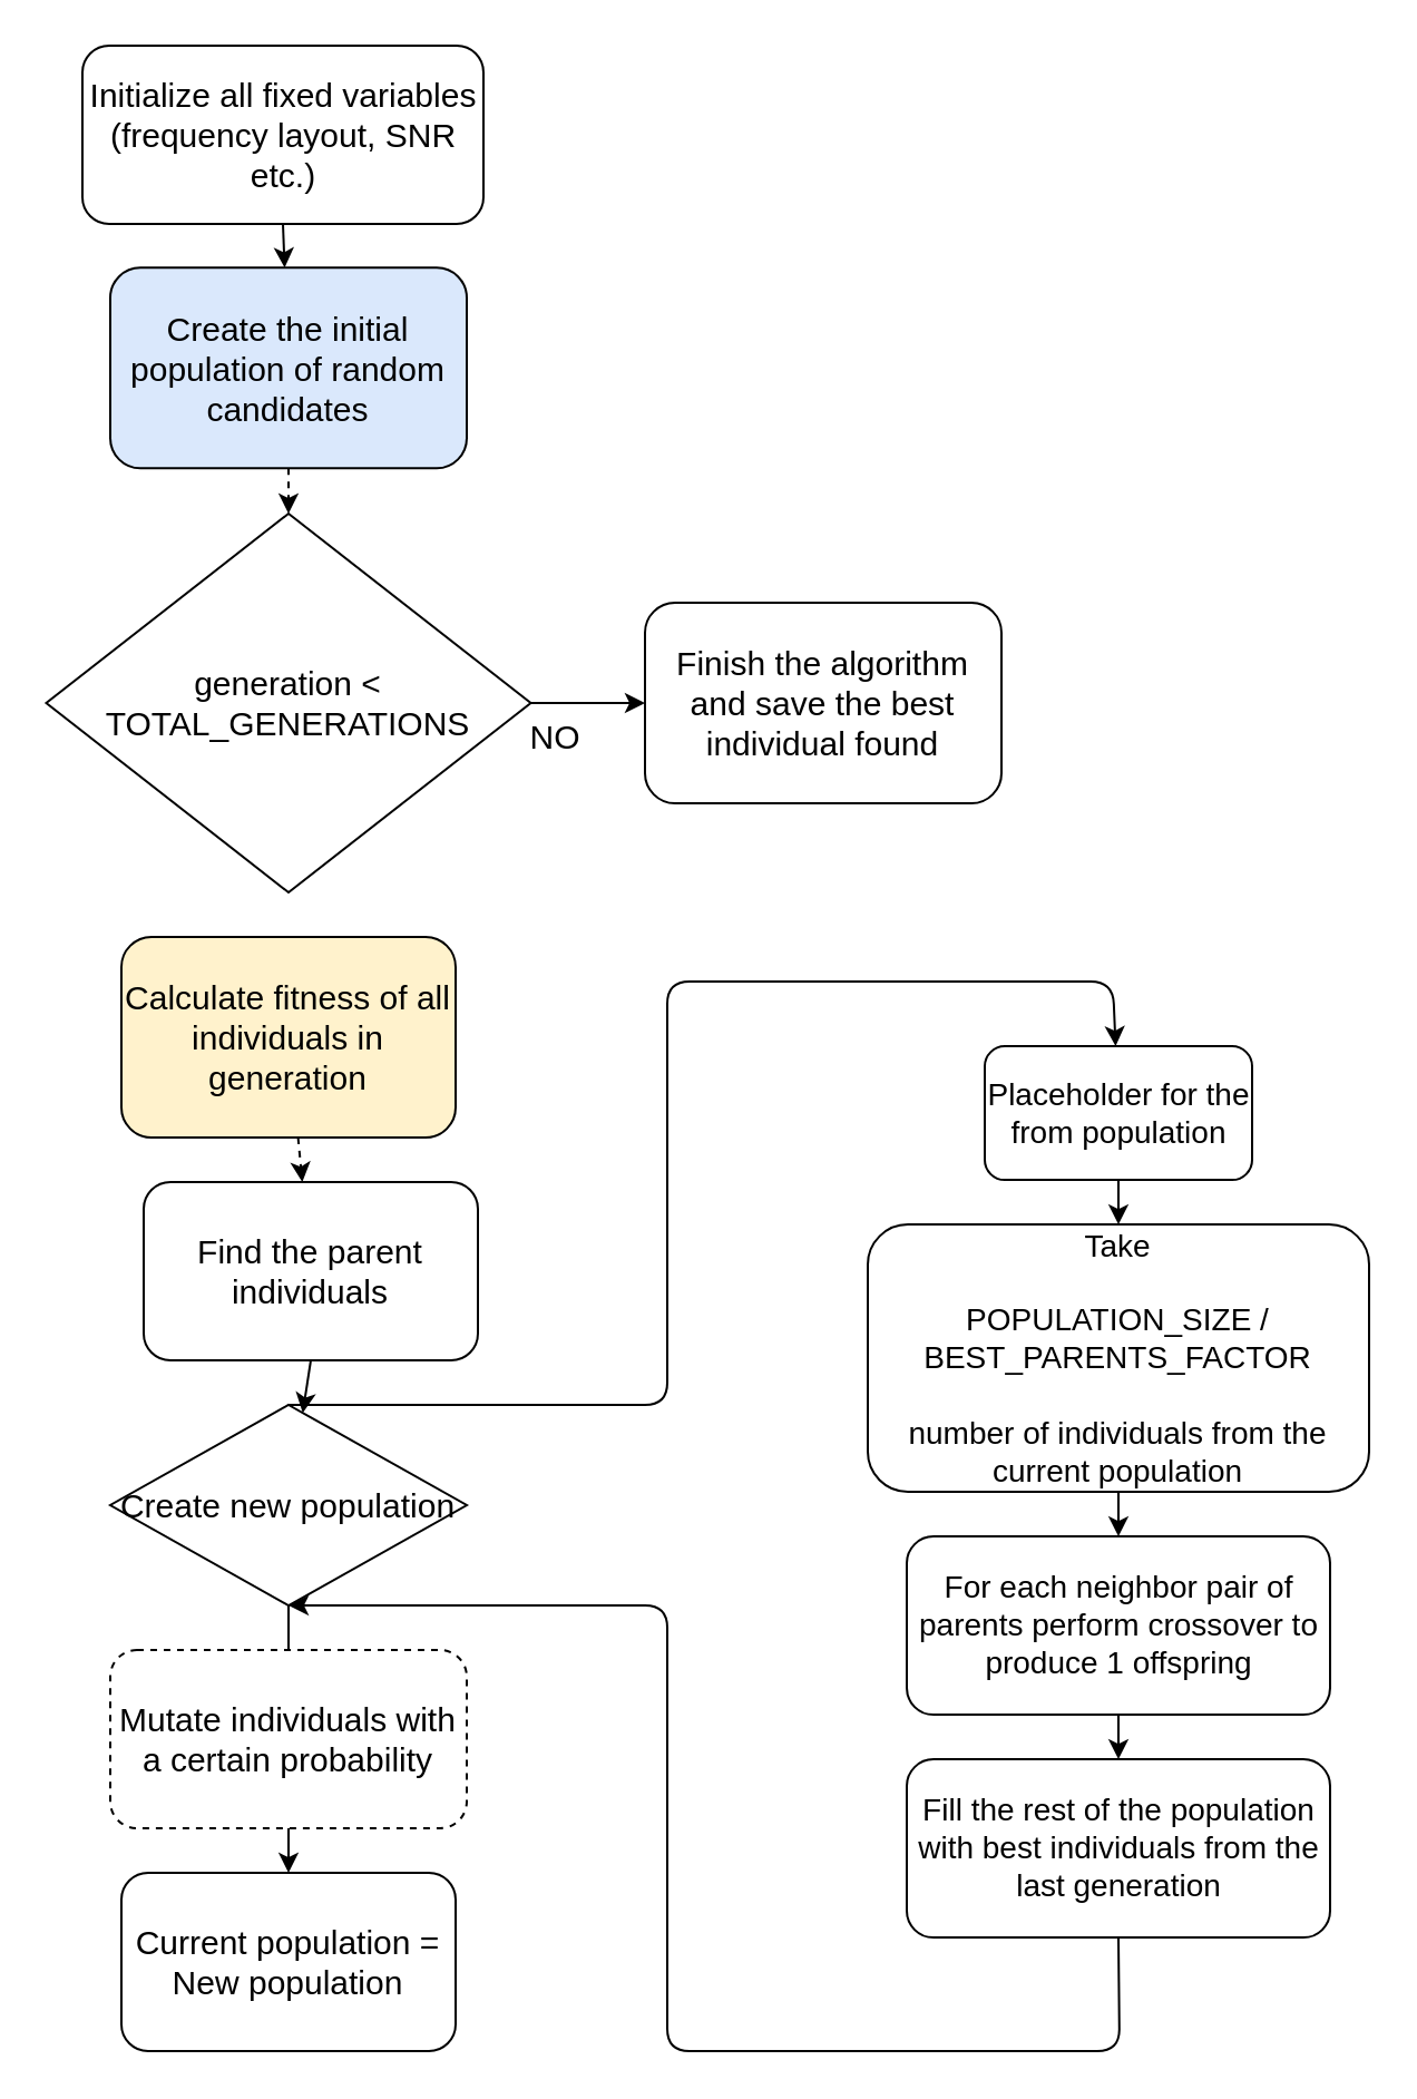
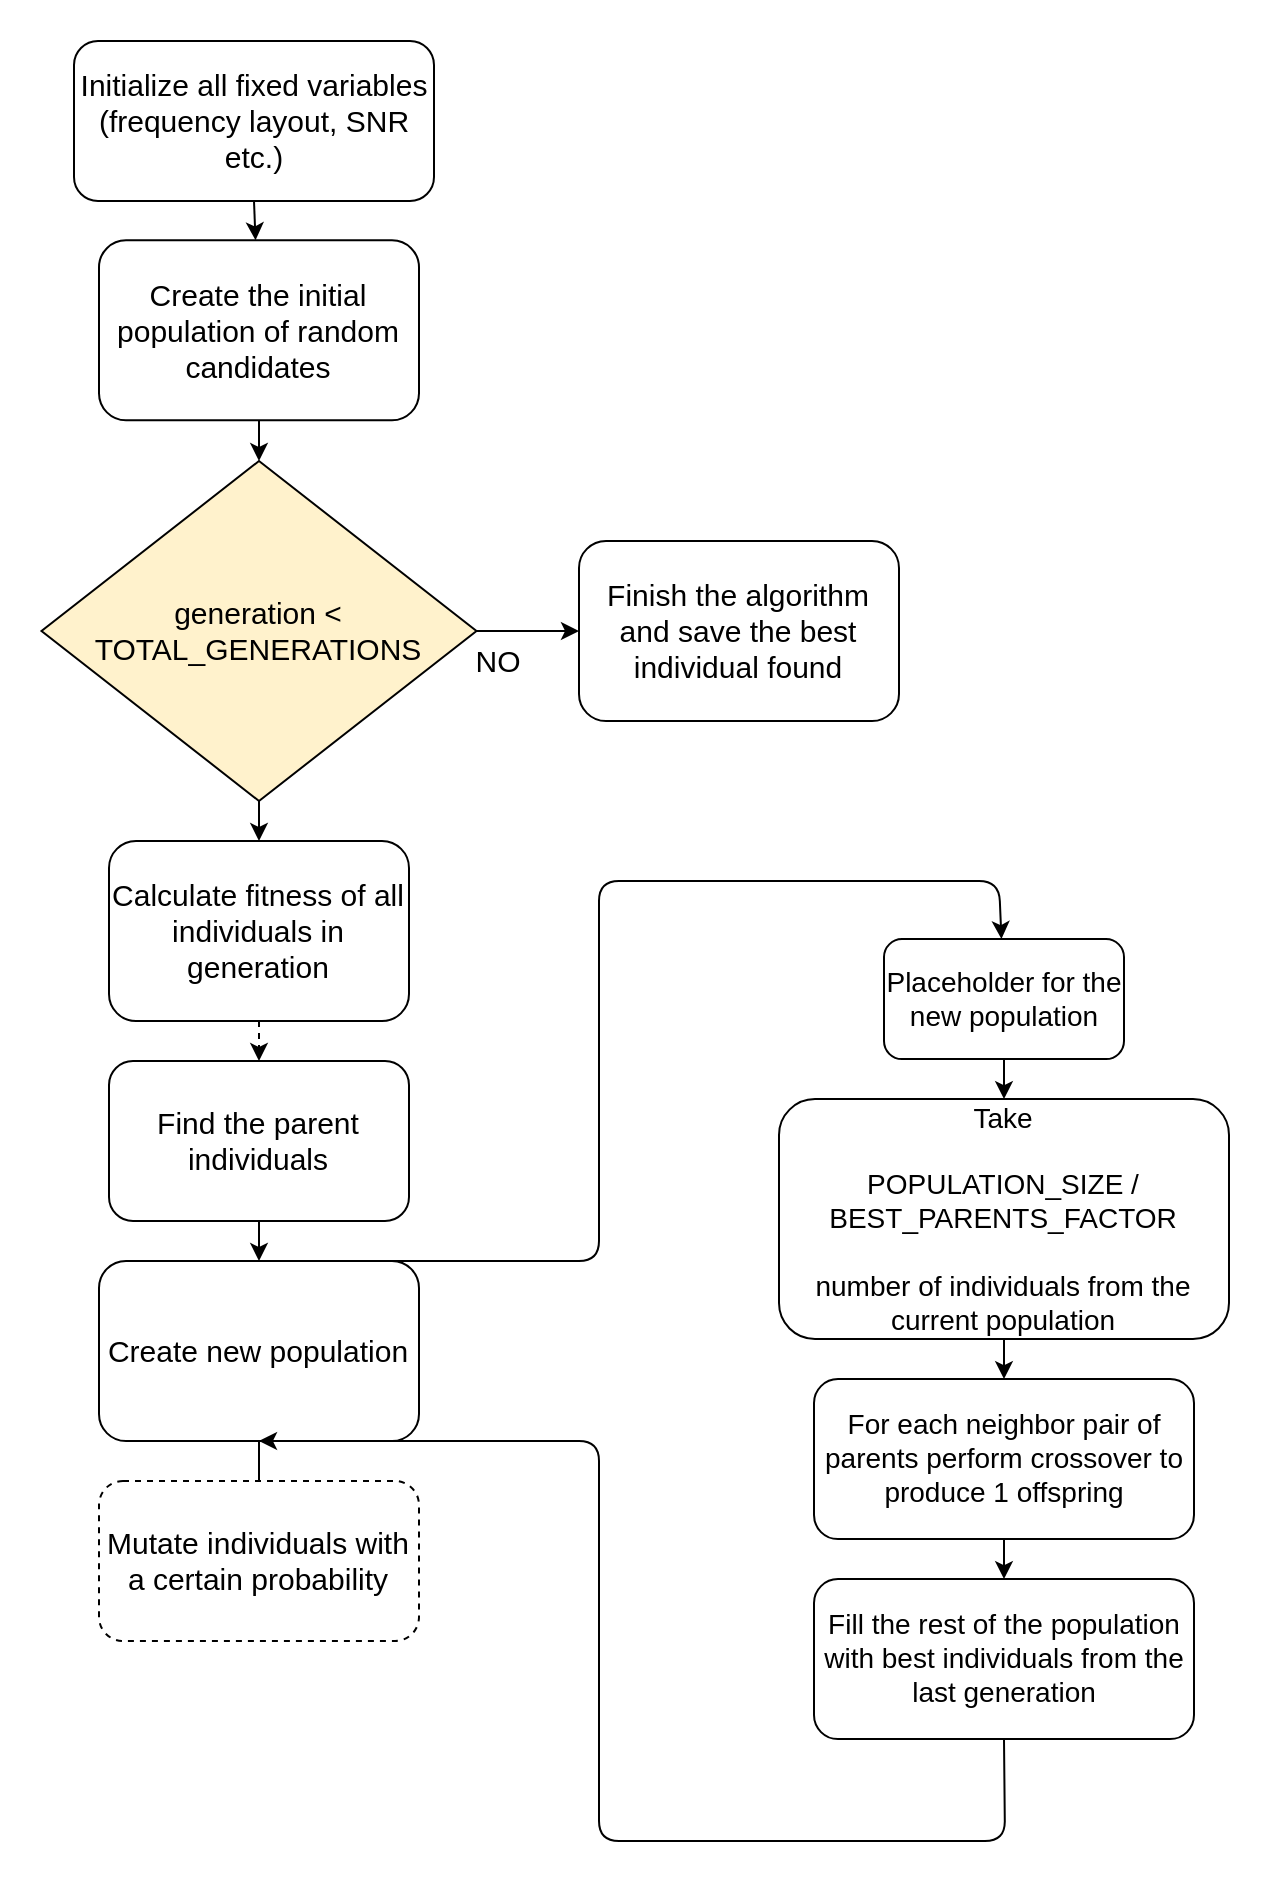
  <mxCell id="0" />
  <mxCell id="1" parent="0" />
  <mxCell id="2" value="Initialize all fixed variables (frequency layout, SNR etc.)" style="rounded=1;whiteSpace=wrap;html=1;fontSize=15;" vertex="1" parent="1"><mxGeometry x="36.5" y="20" width="180" height="80" as="geometry" /></mxCell>
- <mxCell id="3" value="Create the initial population of random candidates" style="rounded=1;whiteSpace=wrap;html=1;fontSize=15;fillColor=#dae8fc;" vertex="1" parent="1"><mxGeometry x="49" y="119.65" width="160" height="90" as="geometry" /></mxCell>
- <mxCell id="4" value="Calculate fitness of all individuals in generation" style="rounded=1;whiteSpace=wrap;html=1;fontSize=15;fillColor=#fff2cc;" vertex="1" parent="1"><mxGeometry x="54" y="420" width="150" height="90" as="geometry" /></mxCell>
- <mxCell id="5" value="generation &amp;lt; TOTAL_GENERATIONS" style="rhombus;whiteSpace=wrap;html=1;fontSize=15;" vertex="1" parent="1"><mxGeometry x="20.25" y="230" width="217.5" height="170" as="geometry" /></mxCell>
- <mxCell id="6" value="Find the parent individuals" style="rounded=1;whiteSpace=wrap;html=1;fontSize=15;" vertex="1" parent="1"><mxGeometry x="64" y="530" width="150" height="80" as="geometry" /></mxCell>
- <mxCell id="7" value="Create new population" style="rhombus;whiteSpace=wrap;html=1;fontSize=15;" vertex="1" parent="1"><mxGeometry x="49" y="630" width="160" height="90" as="geometry" /></mxCell>
+ <mxCell id="3" value="Create the initial population of random candidates" style="rounded=1;whiteSpace=wrap;html=1;fontSize=15;" vertex="1" parent="1"><mxGeometry x="49" y="119.65" width="160" height="90" as="geometry" /></mxCell>
+ <mxCell id="4" value="Calculate fitness of all individuals in generation" style="rounded=1;whiteSpace=wrap;html=1;fontSize=15;" vertex="1" parent="1"><mxGeometry x="54" y="420" width="150" height="90" as="geometry" /></mxCell>
+ <mxCell id="5" value="generation &amp;lt; TOTAL_GENERATIONS" style="rhombus;whiteSpace=wrap;html=1;fontSize=15;fillColor=#fff2cc;" vertex="1" parent="1"><mxGeometry x="20.25" y="230" width="217.5" height="170" as="geometry" /></mxCell>
+ <mxCell id="6" value="Find the parent individuals" style="rounded=1;whiteSpace=wrap;html=1;fontSize=15;" vertex="1" parent="1"><mxGeometry x="54" y="530" width="150" height="80" as="geometry" /></mxCell>
+ <mxCell id="7" value="Create new population" style="rounded=1;whiteSpace=wrap;html=1;fontSize=15;" vertex="1" parent="1"><mxGeometry x="49" y="630" width="160" height="90" as="geometry" /></mxCell>
  <mxCell id="8" value="Mutate individuals with a certain probability" style="rounded=1;whiteSpace=wrap;html=1;fontSize=15;dashed=1;" vertex="1" parent="1"><mxGeometry x="49" y="740" width="160" height="80" as="geometry" /></mxCell>
- <mxCell id="9" value="Current population = New population" style="rounded=1;whiteSpace=wrap;html=1;fontSize=15;" vertex="1" parent="1"><mxGeometry x="54" y="840" width="150" height="80" as="geometry" /></mxCell>
- <mxCell id="10" value="" style="endArrow=classic;html=1;exitX=0.5;exitY=1;exitDx=0;exitDy=0;fontSize=15;" edge="1" parent="1" source="8" target="9"><mxGeometry width="50" height="50" relative="1" as="geometry"><mxPoint x="39" y="890" as="sourcePoint" /><mxPoint x="89" y="840" as="targetPoint" /></mxGeometry></mxCell>
  <mxCell id="11" value="" style="endArrow=none;html=1;exitX=0.5;exitY=1;exitDx=0;exitDy=0;fontSize=15;" edge="1" parent="1" source="7" target="8"><mxGeometry width="50" height="50" relative="1" as="geometry"><mxPoint x="39" y="890" as="sourcePoint" /><mxPoint x="89" y="840" as="targetPoint" /></mxGeometry></mxCell>
  <mxCell id="12" value="" style="endArrow=classic;html=1;exitX=0.5;exitY=1;exitDx=0;exitDy=0;fontSize=15;" edge="1" parent="1" source="6" target="7"><mxGeometry width="50" height="50" relative="1" as="geometry"><mxPoint x="39" y="890" as="sourcePoint" /><mxPoint x="89" y="840" as="targetPoint" /></mxGeometry></mxCell>
  <mxCell id="13" value="" style="endArrow=classic;html=1;fontSize=15;dashed=1;" edge="1" parent="1" source="4" target="6"><mxGeometry width="50" height="50" relative="1" as="geometry"><mxPoint x="39" y="890" as="sourcePoint" /><mxPoint x="89" y="840" as="targetPoint" /></mxGeometry></mxCell>
- <mxCell id="15" value="" style="endArrow=classic;html=1;exitX=0.5;exitY=1;exitDx=0;exitDy=0;entryX=0.5;entryY=0;entryDx=0;entryDy=0;fontSize=15;dashed=1;" edge="1" parent="1" source="3" target="5"><mxGeometry width="50" height="50" relative="1" as="geometry"><mxPoint x="39" y="890" as="sourcePoint" /><mxPoint x="89" y="840" as="targetPoint" /></mxGeometry></mxCell>
+ <mxCell id="14" value="" style="endArrow=classic;html=1;exitX=0.5;exitY=1;exitDx=0;exitDy=0;fontSize=15;" edge="1" parent="1" source="5" target="4"><mxGeometry width="50" height="50" relative="1" as="geometry"><mxPoint x="39" y="890" as="sourcePoint" /><mxPoint x="89" y="840" as="targetPoint" /></mxGeometry></mxCell>
+ <mxCell id="15" value="" style="endArrow=classic;html=1;exitX=0.5;exitY=1;exitDx=0;exitDy=0;entryX=0.5;entryY=0;entryDx=0;entryDy=0;fontSize=15;" edge="1" parent="1" source="3" target="5"><mxGeometry width="50" height="50" relative="1" as="geometry"><mxPoint x="39" y="890" as="sourcePoint" /><mxPoint x="89" y="840" as="targetPoint" /></mxGeometry></mxCell>
  <mxCell id="16" value="" style="endArrow=classic;html=1;exitX=0.5;exitY=1;exitDx=0;exitDy=0;fontSize=15;" edge="1" parent="1" source="2" target="3"><mxGeometry width="50" height="50" relative="1" as="geometry"><mxPoint x="39" y="890" as="sourcePoint" /><mxPoint x="89" y="840" as="targetPoint" /></mxGeometry></mxCell>
  <mxCell id="17" value="Finish the algorithm and save the best individual found" style="rounded=1;whiteSpace=wrap;html=1;fontSize=15;" vertex="1" parent="1"><mxGeometry x="289" y="270" width="160" height="90" as="geometry" /></mxCell>
  <mxCell id="18" value="" style="endArrow=classic;html=1;exitX=1;exitY=0.5;exitDx=0;exitDy=0;entryX=0;entryY=0.5;entryDx=0;entryDy=0;fontSize=15;" edge="1" parent="1" source="5" target="17"><mxGeometry width="50" height="50" relative="1" as="geometry"><mxPoint x="39" y="890" as="sourcePoint" /><mxPoint x="89" y="840" as="targetPoint" /></mxGeometry></mxCell>
  <mxCell id="19" value="NO" style="text;html=1;strokeColor=none;fillColor=none;align=center;verticalAlign=middle;whiteSpace=wrap;rounded=0;fontSize=15;" vertex="1" parent="1"><mxGeometry x="229" y="320" width="40" height="20" as="geometry" /></mxCell>
- <mxCell id="20" value="Placeholder for the from population" style="rounded=1;whiteSpace=wrap;html=1;fontSize=14;" vertex="1" parent="1"><mxGeometry x="441.5" y="469.06" width="120" height="60" as="geometry" /></mxCell>
+ <mxCell id="20" value="Placeholder for the new population" style="rounded=1;whiteSpace=wrap;html=1;fontSize=14;" vertex="1" parent="1"><mxGeometry x="441.5" y="469.06" width="120" height="60" as="geometry" /></mxCell>
  <mxCell id="21" value="&lt;div style=&quot;font-size: 14px;&quot;&gt;Take&lt;/div&gt;&lt;div style=&quot;font-size: 14px;&quot;&gt;&lt;br style=&quot;font-size: 14px;&quot;&gt;&lt;/div&gt;&lt;div style=&quot;font-size: 14px;&quot;&gt;POPULATION_SIZE / BEST_PARENTS_FACTOR &lt;br style=&quot;font-size: 14px;&quot;&gt;&lt;/div&gt;&lt;div style=&quot;font-size: 14px;&quot;&gt;&lt;br style=&quot;font-size: 14px;&quot;&gt;&lt;/div&gt;&lt;div style=&quot;font-size: 14px;&quot;&gt;number of individuals from the current population&lt;/div&gt;" style="rounded=1;whiteSpace=wrap;html=1;fontSize=14;" vertex="1" parent="1"><mxGeometry x="389" y="549.06" width="225" height="120" as="geometry" /></mxCell>
  <mxCell id="22" value="For each neighbor pair of parents perform crossover to produce 1 offspring" style="rounded=1;whiteSpace=wrap;html=1;fontSize=14;" vertex="1" parent="1"><mxGeometry x="406.5" y="689.06" width="190" height="80" as="geometry" /></mxCell>
  <mxCell id="23" value="Fill the rest of the population with best individuals from the last generation" style="rounded=1;whiteSpace=wrap;html=1;fontSize=14;" vertex="1" parent="1"><mxGeometry x="406.5" y="789.06" width="190" height="80" as="geometry" /></mxCell>
  <mxCell id="24" value="" style="endArrow=classic;html=1;fontSize=14;exitX=0.5;exitY=0;exitDx=0;exitDy=0;" edge="1" parent="1" source="7" target="20"><mxGeometry width="50" height="50" relative="1" as="geometry"><mxPoint x="19" y="990" as="sourcePoint" /><mxPoint x="579" y="440" as="targetPoint" /><Array as="points"><mxPoint x="299" y="630" /><mxPoint x="299" y="440" /><mxPoint x="499" y="440" /></Array></mxGeometry></mxCell>
  <mxCell id="25" value="" style="endArrow=classic;html=1;fontSize=14;exitX=0.5;exitY=1;exitDx=0;exitDy=0;entryX=0.5;entryY=1;entryDx=0;entryDy=0;" edge="1" parent="1" source="23" target="7"><mxGeometry width="50" height="50" relative="1" as="geometry"><mxPoint x="19" y="990" as="sourcePoint" /><mxPoint x="299" y="660" as="targetPoint" /><Array as="points"><mxPoint x="502" y="920" /><mxPoint x="299" y="920" /><mxPoint x="299" y="720" /></Array></mxGeometry></mxCell>
  <mxCell id="26" value="" style="endArrow=classic;html=1;fontSize=14;exitX=0.5;exitY=1;exitDx=0;exitDy=0;" edge="1" parent="1" source="20" target="21"><mxGeometry width="50" height="50" relative="1" as="geometry"><mxPoint x="19" y="1000" as="sourcePoint" /><mxPoint x="69" y="950" as="targetPoint" /></mxGeometry></mxCell>
  <mxCell id="27" value="" style="endArrow=classic;html=1;fontSize=14;exitX=0.5;exitY=1;exitDx=0;exitDy=0;entryX=0.5;entryY=0;entryDx=0;entryDy=0;" edge="1" parent="1" source="21" target="22"><mxGeometry width="50" height="50" relative="1" as="geometry"><mxPoint x="19" y="1000" as="sourcePoint" /><mxPoint x="69" y="950" as="targetPoint" /></mxGeometry></mxCell>
  <mxCell id="28" value="" style="endArrow=classic;html=1;fontSize=14;exitX=0.5;exitY=1;exitDx=0;exitDy=0;" edge="1" parent="1" source="22" target="23"><mxGeometry width="50" height="50" relative="1" as="geometry"><mxPoint x="19" y="1000" as="sourcePoint" /><mxPoint x="69" y="950" as="targetPoint" /></mxGeometry></mxCell>
